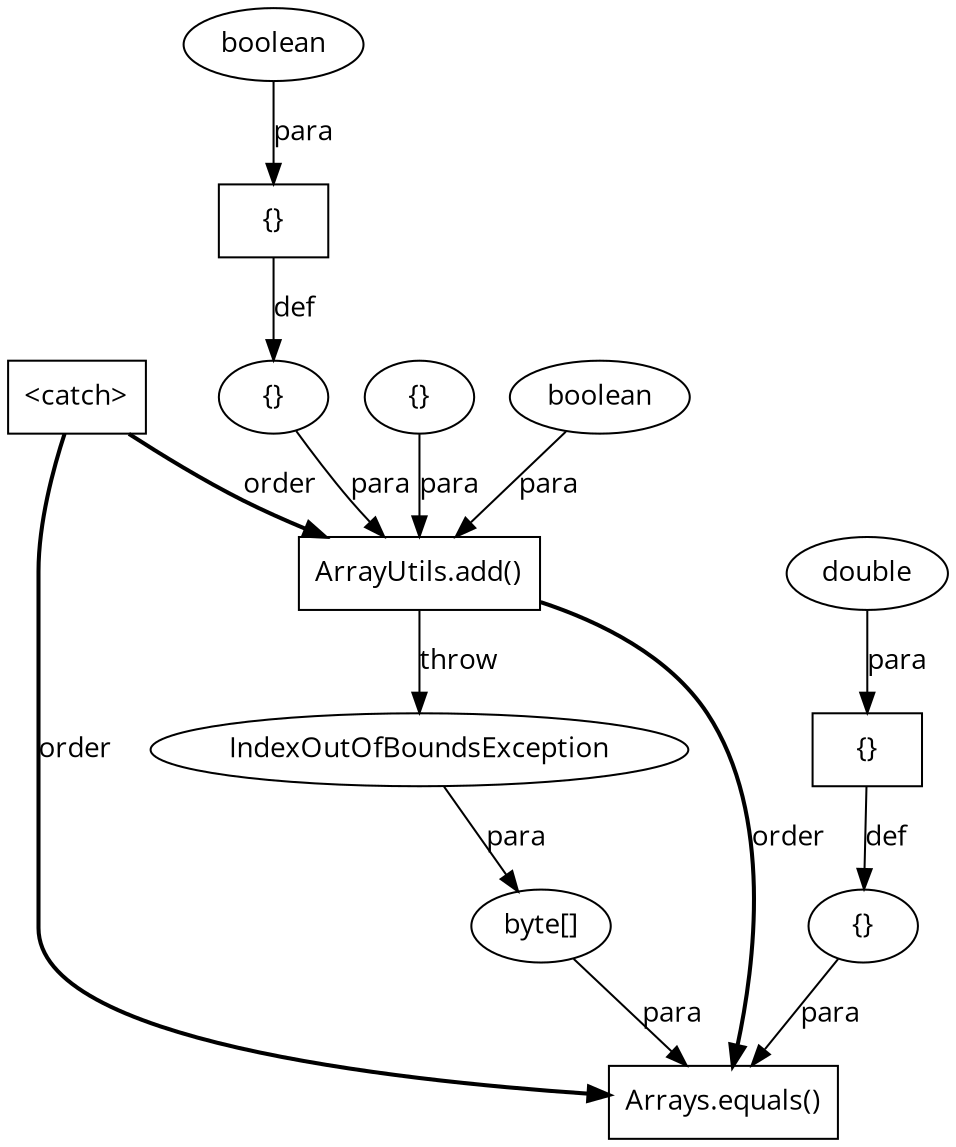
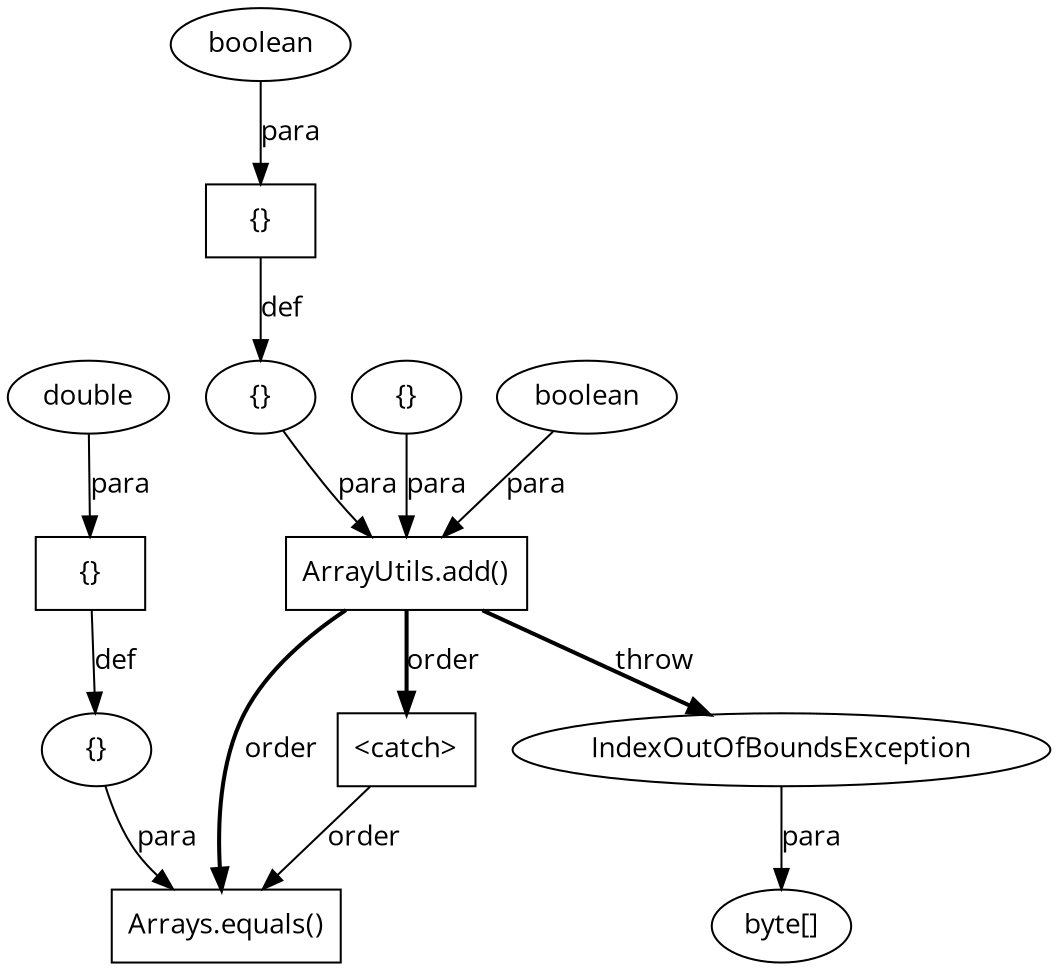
  digraph {
    fontname="Open Sans"
    node [fontname="Open Sans" shape=ellipse]
    edge [fontname="Open Sans" style=solid]
    n1 [label="ArrayUtils.add()" shape=box]
    n2 [label=IndexOutOfBoundsException]
    n3 [label="Arrays.equals()" shape=box]
    n4 [label="<catch>" shape=box]
    n5 [label="byte[]"]
    n6 [label="{}"]
    n7 [label="{}"]
    n8 [label="{}" shape=box]
    n9 [label=boolean]
    n10 [label=boolean]
    n11 [label="{}"]
    n12 [label="{}" shape=box]
    n13 [label=double]
-   n1 -> n2 [label=throw]
+   n1 -> n2 [label=throw style=bold]
    n1 -> n3 [label=order style=bold]
-   n4 -> n1 [label=order style=bold]
+   n1 -> n4 [label=order style=bold]
    n2 -> n5 [label=para]
-   n4 -> n3 [label=order style=bold]
-   n5 -> n3 [label=para]
+   n4 -> n3 [label=order]
    n6 -> n1 [label=para]
    n7 -> n1 [label=para]
    n8 -> n6 [label=def]
    n9 -> n8 [label=para]
    n10 -> n1 [label=para]
    n11 -> n3 [label=para]
    n12 -> n11 [label=def]
    n13 -> n12 [label=para]
  }
